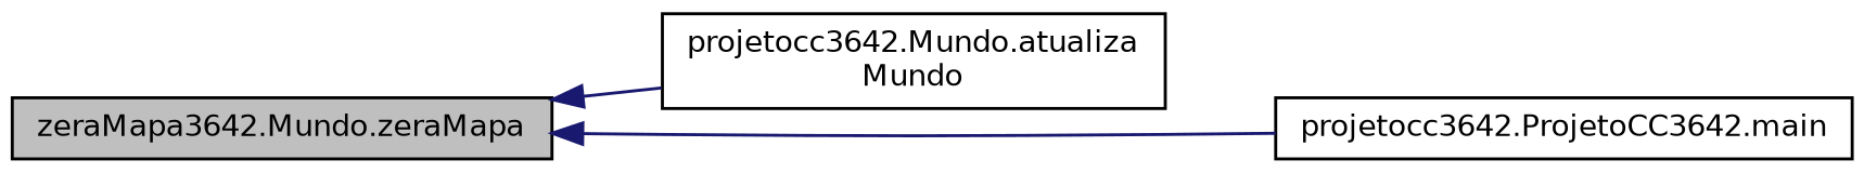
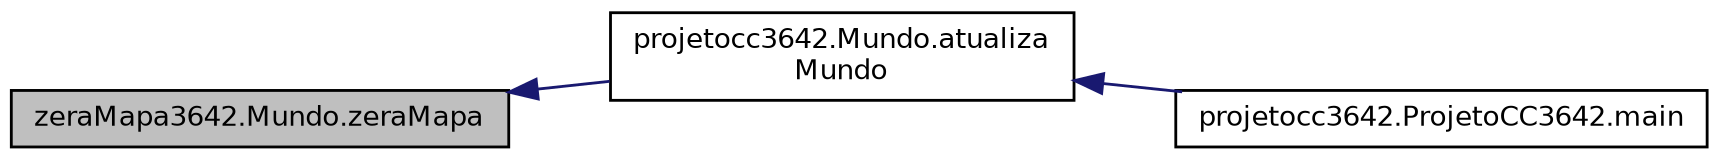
  digraph {
    rankdir=LR
    node [color=black fillcolor=white fontname=Helvetica fontsize=10 shape=record style=filled]
    edge [color=midnightblue dir=back fontname=Helvetica fontsize=10 labelfontname=Helvetica labelfontsize=10 style=solid]
    n1 [fillcolor=grey75 fontcolor=black height=0.2 label="zeraMapa3642.Mundo.zeraMapa" width=0.4]
    n2 [height=0.2 label="projetocc3642.Mundo.atualiza\lMundo" width=0.4]
    n3 [height=0.2 label="projetocc3642.ProjetoCC3642.main" width=0.4]
    n1 -> n2
-   n1 -> n3
+   n2 -> n3
  }
